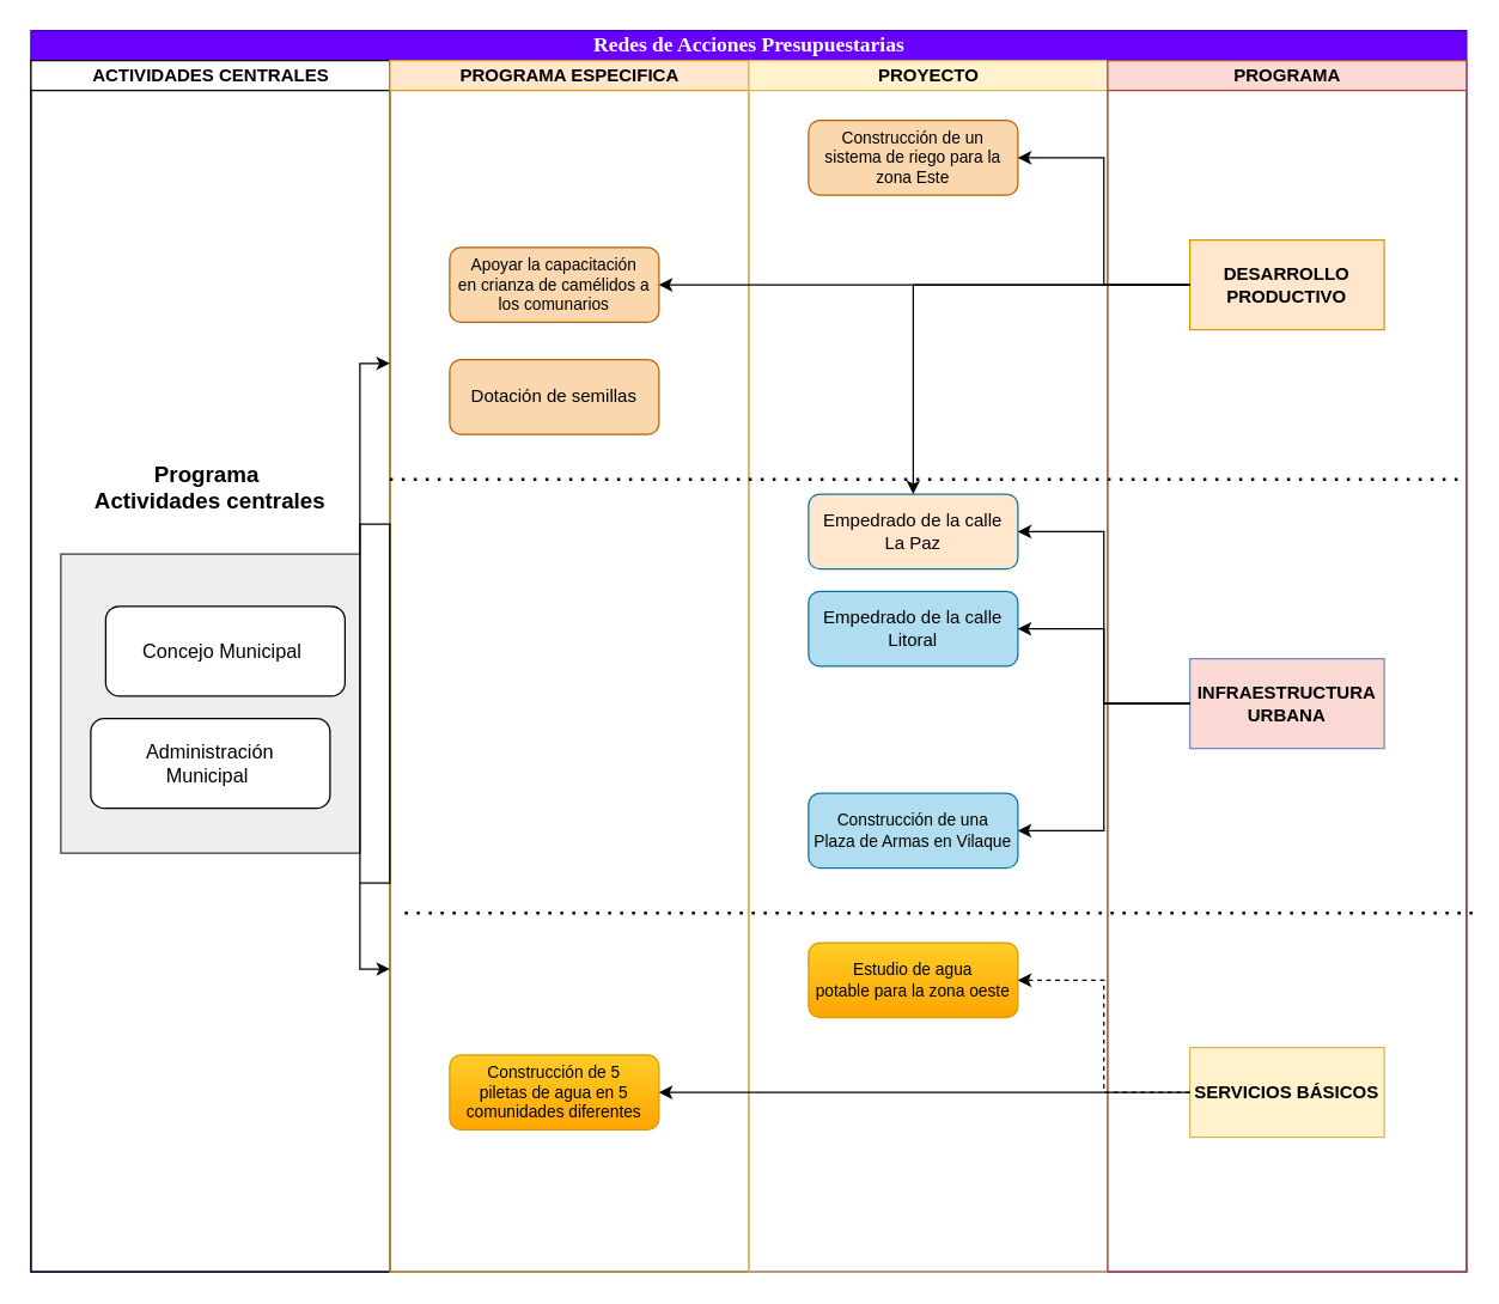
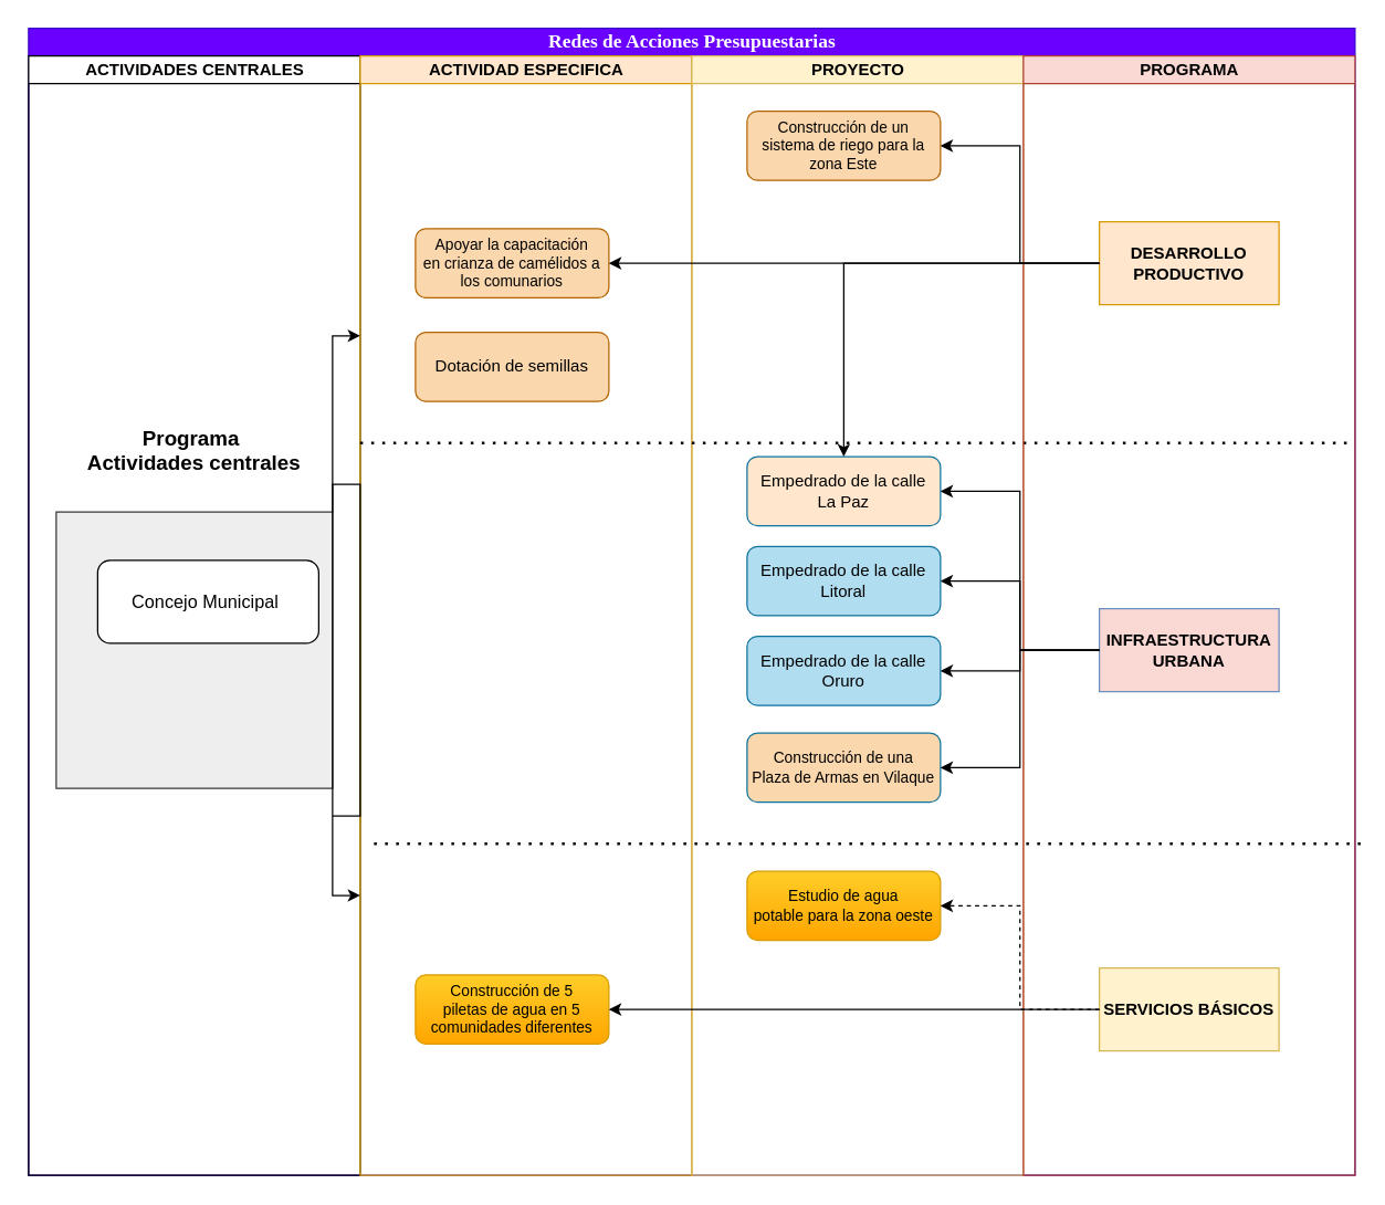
  <mxCell id="0" />
  <mxCell id="1" parent="0" />
  <mxCell id="2" value="Redes de Acciones Presupuestarias" style="swimlane;html=1;childLayout=stackLayout;startSize=20;rounded=0;shadow=0;labelBackgroundColor=none;strokeWidth=1;fontFamily=Verdana;fontSize=14;align=center;fillColor=#6a00ff;strokeColor=#3700CC;fontColor=#ffffff;" parent="1" vertex="1"><mxGeometry x="20" y="20" width="960" height="830" as="geometry" /></mxCell>
  <mxCell id="3" value="ACTIVIDADES CENTRALES" style="swimlane;html=1;startSize=20;" parent="2" vertex="1"><mxGeometry y="20" width="240" height="810" as="geometry" /></mxCell>
  <mxCell id="4" value="" style="rounded=0;whiteSpace=wrap;html=1;fontSize=11;fillColor=#eeeeee;strokeColor=#36393d;" vertex="1" parent="3"><mxGeometry x="20" y="330" width="200" height="200" as="geometry" /></mxCell>
  <mxCell id="5" value="&lt;span lang=&quot;ES-TRAD&quot; style=&quot;font-size: 13px ; font-family: &amp;#34;arial&amp;#34; , sans-serif&quot;&gt;Concejo Municipal&amp;nbsp;&lt;/span&gt;" style="rounded=1;whiteSpace=wrap;html=1;fontSize=11;fontColor=#000000;" vertex="1" parent="3"><mxGeometry x="50" y="365" width="160" height="60" as="geometry" /></mxCell>
- <mxCell id="6" value="&lt;span lang=&quot;ES-TRAD&quot; style=&quot;font-size: 13px; font-family: arial, sans-serif;&quot;&gt;Administración&lt;br style=&quot;font-size: 13px;&quot;&gt;Municipal&amp;nbsp;&lt;/span&gt;" style="rounded=1;whiteSpace=wrap;html=1;fontSize=13;fontColor=#000000;" vertex="1" parent="3"><mxGeometry x="40" y="440" width="160" height="60" as="geometry" /></mxCell>
  <mxCell id="7" value="Programa&amp;nbsp;&lt;br style=&quot;font-size: 15px;&quot;&gt;Actividades centrales" style="text;html=1;strokeColor=none;fillColor=none;align=center;verticalAlign=middle;whiteSpace=wrap;rounded=0;fontSize=15;fontColor=#000000;fontStyle=1" vertex="1" parent="3"><mxGeometry x="40" y="260" width="160" height="50" as="geometry" /></mxCell>
- <mxCell id="8" value="PROGRAMA ESPECIFICA" style="swimlane;html=1;startSize=20;fillColor=#ffe6cc;strokeColor=#d79b00;" parent="2" vertex="1"><mxGeometry x="240" y="20" width="240" height="810" as="geometry" /></mxCell>
+ <mxCell id="8" value="ACTIVIDAD ESPECIFICA" style="swimlane;html=1;startSize=20;fillColor=#ffe6cc;strokeColor=#d79b00;" parent="2" vertex="1"><mxGeometry x="240" y="20" width="240" height="810" as="geometry" /></mxCell>
  <mxCell id="9" value="&lt;span lang=&quot;ES-TRAD&quot; style=&quot;font-size: 11px; font-family: arial, sans-serif;&quot;&gt;Apoyar la capacitación&lt;br style=&quot;font-size: 11px;&quot;&gt;en crianza de camélidos a los comunarios&lt;/span&gt;" style="rounded=1;whiteSpace=wrap;html=1;shadow=0;labelBackgroundColor=none;strokeWidth=1;fontFamily=Verdana;fontSize=11;align=center;fillColor=#fad7ac;strokeColor=#b46504;" vertex="1" parent="8"><mxGeometry x="40" y="125" width="140" height="50" as="geometry" /></mxCell>
  <mxCell id="10" value="&lt;span lang=&quot;ES-TRAD&quot; style=&quot;font-size: 12px ; font-family: &amp;#34;arial&amp;#34; , sans-serif&quot;&gt;Dotación de semillas&lt;/span&gt;" style="rounded=1;whiteSpace=wrap;html=1;shadow=0;labelBackgroundColor=none;strokeWidth=1;fontFamily=Verdana;fontSize=11;align=center;fillColor=#fad7ac;strokeColor=#b46504;" vertex="1" parent="8"><mxGeometry x="40" y="200" width="140" height="50" as="geometry" /></mxCell>
  <mxCell id="11" value="&lt;span lang=&quot;ES-TRAD&quot; style=&quot;font-family: &amp;#34;arial&amp;#34; , sans-serif&quot;&gt;Construcción de 5&lt;br/&gt;piletas de agua en 5 comunidades diferentes&lt;/span&gt;" style="rounded=1;whiteSpace=wrap;html=1;shadow=0;labelBackgroundColor=none;strokeWidth=1;fontFamily=Verdana;fontSize=11;align=center;fillColor=#ffcd28;strokeColor=#d79b00;gradientColor=#ffa500;" vertex="1" parent="8"><mxGeometry x="40" y="665" width="140" height="50" as="geometry" /></mxCell>
  <mxCell id="12" value="PROYECTO" style="swimlane;html=1;startSize=20;fillColor=#fff2cc;strokeColor=#d6b656;" parent="2" vertex="1"><mxGeometry x="480" y="20" width="240" height="810" as="geometry" /></mxCell>
  <mxCell id="13" value="&lt;span lang=&quot;ES-TRAD&quot; style=&quot;font-size: 11px; font-family: arial, sans-serif;&quot;&gt;Construcción de un&lt;br style=&quot;font-size: 11px;&quot;&gt;sistema de riego para la zona Este&lt;/span&gt;" style="rounded=1;whiteSpace=wrap;html=1;shadow=0;labelBackgroundColor=none;strokeWidth=1;fontFamily=Verdana;fontSize=11;align=center;fillColor=#fad7ac;strokeColor=#b46504;" parent="12" vertex="1"><mxGeometry x="40" y="40" width="140" height="50" as="geometry" /></mxCell>
  <mxCell id="14" value="" style="endArrow=none;dashed=1;html=1;dashPattern=1 3;strokeWidth=2;rounded=0;edgeStyle=orthogonalEdgeStyle;" edge="1" parent="12"><mxGeometry width="50" height="50" relative="1" as="geometry"><mxPoint x="-230" y="570" as="sourcePoint" /><mxPoint x="490" y="570" as="targetPoint" /></mxGeometry></mxCell>
  <mxCell id="15" value="" style="endArrow=none;dashed=1;html=1;dashPattern=1 3;strokeWidth=2;rounded=0;edgeStyle=orthogonalEdgeStyle;" edge="1" parent="12"><mxGeometry width="50" height="50" relative="1" as="geometry"><mxPoint x="-240" y="280" as="sourcePoint" /><mxPoint x="480" y="280" as="targetPoint" /></mxGeometry></mxCell>
  <mxCell id="16" value="&lt;span lang=&quot;ES-TRAD&quot; style=&quot;font-size: 12px ; font-family: &amp;#34;arial&amp;#34; , sans-serif&quot;&gt;Empedrado de la calle&lt;br&gt;&lt;/span&gt;&lt;span lang=&quot;ES-TRAD&quot; style=&quot;font-family: &amp;#34;arial&amp;#34; , sans-serif ; font-size: 12px&quot;&gt;La Paz&lt;/span&gt;" style="rounded=1;whiteSpace=wrap;html=1;shadow=0;labelBackgroundColor=none;strokeWidth=1;fontFamily=Verdana;fontSize=11;align=center;fillColor=#ffe6cc;strokeColor=#10739e;" vertex="1" parent="12"><mxGeometry x="40" y="290" width="140" height="50" as="geometry" /></mxCell>
  <mxCell id="17" value="&lt;span lang=&quot;ES-TRAD&quot; style=&quot;font-size: 12px ; font-family: &amp;#34;arial&amp;#34; , sans-serif&quot;&gt;Empedrado de la calle&lt;br&gt;&lt;/span&gt;&lt;span lang=&quot;ES-TRAD&quot; style=&quot;font-family: &amp;#34;arial&amp;#34; , sans-serif ; font-size: 12px&quot;&gt;Litoral&lt;/span&gt;" style="rounded=1;whiteSpace=wrap;html=1;shadow=0;labelBackgroundColor=none;strokeWidth=1;fontFamily=Verdana;fontSize=11;align=center;fillColor=#b1ddf0;strokeColor=#10739e;" vertex="1" parent="12"><mxGeometry x="40" y="355" width="140" height="50" as="geometry" /></mxCell>
- <mxCell id="19" value="&lt;span lang=&quot;ES-TRAD&quot; style=&quot;font-family: &amp;#34;arial&amp;#34; , sans-serif&quot;&gt;Construcción de una&lt;br/&gt;Plaza de Armas en Vilaque&lt;/span&gt;" style="rounded=1;whiteSpace=wrap;html=1;shadow=0;labelBackgroundColor=none;strokeWidth=1;fontFamily=Verdana;fontSize=11;align=center;fillColor=#b1ddf0;strokeColor=#10739e;" vertex="1" parent="12"><mxGeometry x="40" y="490" width="140" height="50" as="geometry" /></mxCell>
+ <mxCell id="18" value="&lt;span lang=&quot;ES-TRAD&quot; style=&quot;font-size: 12px ; font-family: &amp;#34;arial&amp;#34; , sans-serif&quot;&gt;Empedrado de la calle&lt;br&gt;&lt;/span&gt;&lt;font face=&quot;arial, sans-serif&quot;&gt;&lt;span style=&quot;font-size: 12px&quot;&gt;Oruro&lt;/span&gt;&lt;/font&gt;" style="rounded=1;whiteSpace=wrap;html=1;shadow=0;labelBackgroundColor=none;strokeWidth=1;fontFamily=Verdana;fontSize=11;align=center;fillColor=#b1ddf0;strokeColor=#10739e;" vertex="1" parent="12"><mxGeometry x="40" y="420" width="140" height="50" as="geometry" /></mxCell>
+ <mxCell id="19" value="&lt;span lang=&quot;ES-TRAD&quot; style=&quot;font-family: &amp;#34;arial&amp;#34; , sans-serif&quot;&gt;Construcción de una&lt;br/&gt;Plaza de Armas en Vilaque&lt;/span&gt;" style="rounded=1;whiteSpace=wrap;html=1;shadow=0;labelBackgroundColor=none;strokeWidth=1;fontFamily=Verdana;fontSize=11;align=center;fillColor=#fad7ac;strokeColor=#10739e;" vertex="1" parent="12"><mxGeometry x="40" y="490" width="140" height="50" as="geometry" /></mxCell>
  <mxCell id="20" value="&lt;span lang=&quot;ES-TRAD&quot; style=&quot;font-family: &amp;#34;arial&amp;#34; , sans-serif&quot;&gt;Estudio de agua&lt;br/&gt;potable para la zona oeste&lt;/span&gt;" style="rounded=1;whiteSpace=wrap;html=1;shadow=0;labelBackgroundColor=none;strokeWidth=1;fontFamily=Verdana;fontSize=11;align=center;fillColor=#ffcd28;strokeColor=#d79b00;gradientColor=#ffa500;" vertex="1" parent="12"><mxGeometry x="40" y="590" width="140" height="50" as="geometry" /></mxCell>
  <mxCell id="21" value="PROGRAMA" style="swimlane;html=1;startSize=20;fillColor=#fad9d5;strokeColor=#ae4132;" parent="2" vertex="1"><mxGeometry x="720" y="20" width="240" height="810" as="geometry" /></mxCell>
  <mxCell id="22" value="&lt;b&gt;DESARROLLO&lt;br&gt;PRODUCTIVO&lt;br&gt;&lt;/b&gt;" style="rounded=0;whiteSpace=wrap;html=1;fillColor=#ffe6cc;strokeColor=#d79b00;" vertex="1" parent="21"><mxGeometry x="55" y="120" width="130" height="60" as="geometry" /></mxCell>
  <mxCell id="23" value="&lt;b&gt;INFRAESTRUCTURA&lt;br&gt;URBANA&lt;br&gt;&lt;/b&gt;" style="rounded=0;whiteSpace=wrap;html=1;fillColor=#fad9d5;strokeColor=#6c8ebf;" vertex="1" parent="21"><mxGeometry x="55" y="400" width="130" height="60" as="geometry" /></mxCell>
  <mxCell id="24" value="&lt;b&gt;SERVICIOS BÁSICOS&lt;br&gt;&lt;/b&gt;" style="rounded=0;whiteSpace=wrap;html=1;fillColor=#fff2cc;strokeColor=#d6b656;" vertex="1" parent="21"><mxGeometry x="55" y="660" width="130" height="60" as="geometry" /></mxCell>
  <mxCell id="25" style="edgeStyle=orthogonalEdgeStyle;rounded=0;orthogonalLoop=1;jettySize=auto;html=1;exitX=0;exitY=0.5;exitDx=0;exitDy=0;entryX=1;entryY=0.5;entryDx=0;entryDy=0;fontSize=11;fontColor=#000000;" edge="1" parent="2" source="22" target="13"><mxGeometry relative="1" as="geometry" /></mxCell>
  <mxCell id="26" style="edgeStyle=orthogonalEdgeStyle;rounded=0;orthogonalLoop=1;jettySize=auto;html=1;exitX=0;exitY=0.5;exitDx=0;exitDy=0;entryX=1;entryY=0.5;entryDx=0;entryDy=0;fontSize=11;fontColor=#000000;" edge="1" parent="2" source="22" target="9"><mxGeometry relative="1" as="geometry" /></mxCell>
  <mxCell id="27" style="edgeStyle=orthogonalEdgeStyle;rounded=0;orthogonalLoop=1;jettySize=auto;html=1;exitX=0;exitY=0.5;exitDx=0;exitDy=0;fontSize=11;fontColor=#000000;" edge="1" parent="2" source="22" target="16"><mxGeometry relative="1" as="geometry" /></mxCell>
  <mxCell id="28" style="edgeStyle=orthogonalEdgeStyle;rounded=0;orthogonalLoop=1;jettySize=auto;html=1;exitX=0;exitY=0.5;exitDx=0;exitDy=0;entryX=1;entryY=0.5;entryDx=0;entryDy=0;fontSize=11;fontColor=#000000;" edge="1" parent="2" source="23" target="16"><mxGeometry relative="1" as="geometry" /></mxCell>
  <mxCell id="29" style="edgeStyle=orthogonalEdgeStyle;rounded=0;orthogonalLoop=1;jettySize=auto;html=1;exitX=0;exitY=0.5;exitDx=0;exitDy=0;entryX=1;entryY=0.5;entryDx=0;entryDy=0;fontSize=11;fontColor=#000000;" edge="1" parent="2" source="23" target="17"><mxGeometry relative="1" as="geometry" /></mxCell>
+ <mxCell id="30" style="edgeStyle=orthogonalEdgeStyle;rounded=0;orthogonalLoop=1;jettySize=auto;html=1;exitX=0;exitY=0.5;exitDx=0;exitDy=0;entryX=1;entryY=0.5;entryDx=0;entryDy=0;fontSize=11;fontColor=#000000;" edge="1" parent="2" source="23" target="18"><mxGeometry relative="1" as="geometry" /></mxCell>
  <mxCell id="31" style="edgeStyle=orthogonalEdgeStyle;rounded=0;orthogonalLoop=1;jettySize=auto;html=1;exitX=0;exitY=0.5;exitDx=0;exitDy=0;entryX=1;entryY=0.5;entryDx=0;entryDy=0;fontSize=11;fontColor=#000000;" edge="1" parent="2" source="23" target="19"><mxGeometry relative="1" as="geometry" /></mxCell>
  <mxCell id="32" style="edgeStyle=orthogonalEdgeStyle;rounded=0;orthogonalLoop=1;jettySize=auto;html=1;exitX=0;exitY=0.5;exitDx=0;exitDy=0;entryX=1;entryY=0.5;entryDx=0;entryDy=0;fontSize=11;fontColor=#000000;dashed=1;" edge="1" parent="2" source="24" target="20"><mxGeometry relative="1" as="geometry" /></mxCell>
  <mxCell id="33" style="edgeStyle=orthogonalEdgeStyle;rounded=0;orthogonalLoop=1;jettySize=auto;html=1;exitX=0;exitY=0.5;exitDx=0;exitDy=0;entryX=1;entryY=0.5;entryDx=0;entryDy=0;fontSize=11;fontColor=#000000;" edge="1" parent="2" source="24" target="11"><mxGeometry relative="1" as="geometry" /></mxCell>
  <mxCell id="34" style="edgeStyle=orthogonalEdgeStyle;rounded=0;orthogonalLoop=1;jettySize=auto;html=1;exitX=1;exitY=0;exitDx=0;exitDy=0;entryX=0;entryY=0.25;entryDx=0;entryDy=0;fontSize=13;fontColor=#000000;" edge="1" parent="2" source="4" target="8"><mxGeometry relative="1" as="geometry" /></mxCell>
  <mxCell id="35" style="edgeStyle=orthogonalEdgeStyle;rounded=0;orthogonalLoop=1;jettySize=auto;html=1;exitX=1;exitY=1;exitDx=0;exitDy=0;entryX=0;entryY=0.75;entryDx=0;entryDy=0;fontSize=13;fontColor=#000000;" edge="1" parent="2" source="4" target="8"><mxGeometry relative="1" as="geometry" /></mxCell>
